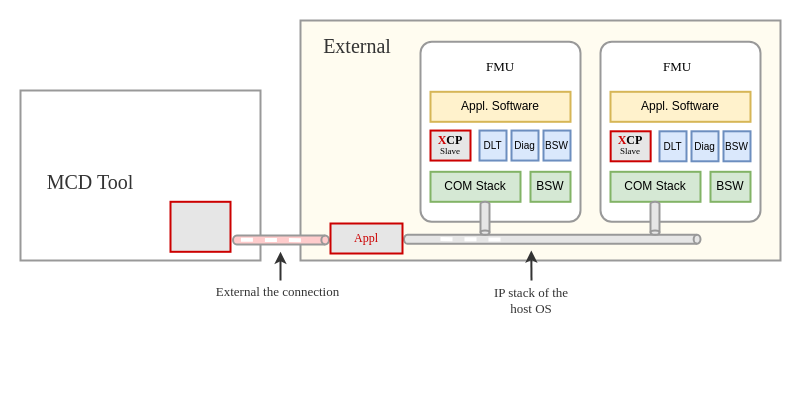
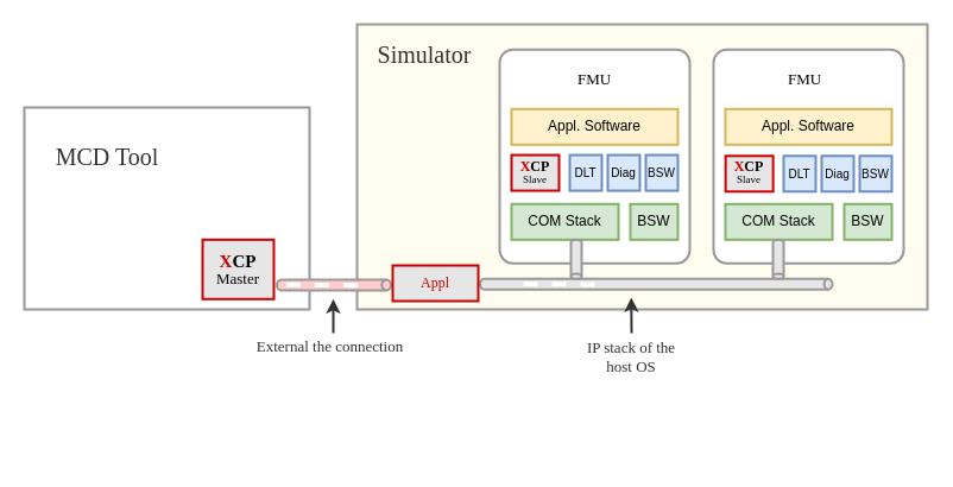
  <mxCell id="0" />
  <mxCell id="1" parent="0" />
  <mxCell id="2" value="" style="rounded=0;whiteSpace=wrap;html=1;strokeColor=#999999;strokeWidth=2;fillColor=none;" vertex="1" parent="1"><mxGeometry x="20" y="90" width="240" height="170" as="geometry" /></mxCell>
  <mxCell id="3" value="" style="rounded=0;whiteSpace=wrap;html=1;strokeWidth=2;strokeColor=#999999;fillColor=#FFFCF0;" vertex="1" parent="1"><mxGeometry x="300" y="20" width="480" height="240" as="geometry" /></mxCell>
  <mxCell id="4" value="" style="rounded=1;whiteSpace=wrap;html=1;strokeColor=#999999;strokeWidth=2;fillColor=#FFFFFF;arcSize=7;" vertex="1" parent="1"><mxGeometry x="420" y="41.3" width="160" height="180" as="geometry" /></mxCell>
  <mxCell id="5" value="" style="shape=cylinder3;whiteSpace=wrap;html=1;boundedLbl=1;backgroundOutline=1;size=3.826;strokeColor=#999999;strokeWidth=2;fillColor=#FFCCCC;rotation=90;" vertex="1" parent="1"><mxGeometry x="276" y="191.5" width="9" height="96" as="geometry" /></mxCell>
  <mxCell id="6" value="" style="endArrow=none;dashed=1;html=1;rounded=0;strokeWidth=7;strokeColor=#FFFFFF;jumpSize=6;startSize=6;endSize=6;" edge="1" parent="1"><mxGeometry width="50" height="50" relative="1" as="geometry"><mxPoint x="610" y="67.55" as="sourcePoint" /><mxPoint x="630" y="168.05" as="targetPoint" /></mxGeometry></mxCell>
  <mxCell id="7" value="Appl. Software" style="rounded=0;whiteSpace=wrap;html=1;strokeColor=#d6b656;strokeWidth=2;fillColor=#fff2cc;" vertex="1" parent="1"><mxGeometry x="430" y="91.3" width="140" height="30" as="geometry" /></mxCell>
  <mxCell id="8" value="&lt;font style=&quot;font-size: 10px;&quot;&gt;DLT&lt;/font&gt;" style="rounded=0;whiteSpace=wrap;html=1;strokeColor=#6c8ebf;strokeWidth=2;fillColor=#dae8fc;" vertex="1" parent="1"><mxGeometry x="479" y="130.05" width="27" height="30" as="geometry" /></mxCell>
  <mxCell id="9" value="COM Stack" style="rounded=0;whiteSpace=wrap;html=1;strokeColor=#82b366;strokeWidth=2;fillColor=#d5e8d4;" vertex="1" parent="1"><mxGeometry x="430" y="171.3" width="90" height="30" as="geometry" /></mxCell>
  <mxCell id="10" value="BSW" style="rounded=0;whiteSpace=wrap;html=1;strokeColor=#82b366;strokeWidth=2;fillColor=#d5e8d4;" vertex="1" parent="1"><mxGeometry x="530" y="171.3" width="40" height="30" as="geometry" /></mxCell>
  <mxCell id="11" value="" style="rounded=1;whiteSpace=wrap;html=1;strokeColor=#999999;strokeWidth=2;fillColor=#FFFFFF;arcSize=7;" vertex="1" parent="1"><mxGeometry x="600" y="41.3" width="160" height="180" as="geometry" /></mxCell>
  <mxCell id="12" value="Appl. Software" style="rounded=0;whiteSpace=wrap;html=1;strokeColor=#d6b656;strokeWidth=2;fillColor=#fff2cc;" vertex="1" parent="1"><mxGeometry x="610" y="91.3" width="140" height="30" as="geometry" /></mxCell>
  <mxCell id="13" value="COM Stack" style="rounded=0;whiteSpace=wrap;html=1;strokeColor=#82b366;strokeWidth=2;fillColor=#d5e8d4;" vertex="1" parent="1"><mxGeometry x="610" y="171.3" width="90" height="30" as="geometry" /></mxCell>
  <mxCell id="14" value="BSW" style="rounded=0;whiteSpace=wrap;html=1;strokeColor=#82b366;strokeWidth=2;fillColor=#d5e8d4;" vertex="1" parent="1"><mxGeometry x="710" y="171.3" width="40" height="30" as="geometry" /></mxCell>
  <mxCell id="15" value="" style="shape=cylinder3;whiteSpace=wrap;html=1;boundedLbl=1;backgroundOutline=1;size=3.432;strokeColor=#999999;strokeWidth=2;fillColor=#E6E6E6;rotation=90;" vertex="1" parent="1"><mxGeometry x="547.23" y="90.52" width="9" height="296.55" as="geometry" /></mxCell>
  <mxCell id="16" value="" style="shape=cylinder3;whiteSpace=wrap;html=1;boundedLbl=1;backgroundOutline=1;size=2.207;strokeColor=#999999;strokeWidth=2;fillColor=#E6E6E6;rotation=-180;" vertex="1" parent="1"><mxGeometry x="480" y="201.3" width="9" height="33" as="geometry" /></mxCell>
  <mxCell id="17" value="" style="shape=cylinder3;whiteSpace=wrap;html=1;boundedLbl=1;backgroundOutline=1;size=2.207;strokeColor=#999999;strokeWidth=2;fillColor=#E6E6E6;rotation=-180;" vertex="1" parent="1"><mxGeometry x="650" y="201.3" width="9" height="33" as="geometry" /></mxCell>
  <mxCell id="18" value="" style="rounded=0;whiteSpace=wrap;html=1;strokeColor=#CC0000;strokeWidth=2;fillColor=#E6E6E6;fontFamily=Verdana;" vertex="1" parent="1"><mxGeometry x="170" y="201.3" width="60" height="50" as="geometry" /></mxCell>
  <mxCell id="19" value="" style="rounded=0;whiteSpace=wrap;html=1;strokeColor=#CC0000;strokeWidth=2;fillColor=#E6E6E6;fontFamily=Verdana;" vertex="1" parent="1"><mxGeometry x="430" y="130.05" width="40" height="30" as="geometry" /></mxCell>
  <mxCell id="20" value="&lt;p style=&quot;line-height: 90%;&quot;&gt;&lt;/p&gt;&lt;div style=&quot;font-size: 12px; line-height: 100%;&quot;&gt;&lt;font style=&quot;font-size: 12px;&quot;&gt;&lt;b&gt;&lt;font style=&quot;font-size: 12px;&quot; data-font-src=&quot;https://fonts.googleapis.com/css?family=Akaya+Telivigala&quot; face=&quot;Akaya Telivigala&quot;&gt;&lt;font style=&quot;font-size: 12px;&quot; color=&quot;#CC0000&quot;&gt;X&lt;/font&gt;&lt;font style=&quot;font-size: 12px;&quot; color=&quot;#000000&quot;&gt;CP&lt;/font&gt;&lt;/font&gt;&lt;/b&gt;&lt;/font&gt;&lt;/div&gt;&lt;div style=&quot;font-size: 9px; line-height: 100%;&quot;&gt;&lt;font style=&quot;font-size: 9px;&quot; color=&quot;#000000&quot;&gt;Slave&lt;/font&gt;&lt;font style=&quot;font-size: 12px;&quot;&gt;&lt;br&gt;&lt;/font&gt;&lt;/div&gt;&lt;p&gt;&lt;/p&gt;" style="text;html=1;strokeColor=none;fillColor=none;align=center;verticalAlign=middle;whiteSpace=wrap;rounded=0;strokeWidth=2;fontFamily=Verdana;fontSize=13;fontColor=#CC0000;" vertex="1" parent="1"><mxGeometry x="432.76" y="128.86" width="34.47" height="30" as="geometry" /></mxCell>
  <mxCell id="21" value="" style="rounded=0;whiteSpace=wrap;html=1;strokeColor=#CC0000;strokeWidth=2;fillColor=#E6E6E6;fontFamily=Verdana;" vertex="1" parent="1"><mxGeometry x="610.15" y="130.8" width="40" height="30" as="geometry" /></mxCell>
  <mxCell id="22" value="&lt;div style=&quot;font-size: 12px; line-height: 100%;&quot;&gt;&lt;font style=&quot;font-size: 12px;&quot;&gt;&lt;b&gt;&lt;font style=&quot;font-size: 12px;&quot; data-font-src=&quot;https://fonts.googleapis.com/css?family=Akaya+Telivigala&quot; face=&quot;Akaya Telivigala&quot;&gt;&lt;font style=&quot;font-size: 12px;&quot; color=&quot;#CC0000&quot;&gt;X&lt;/font&gt;&lt;font style=&quot;font-size: 12px;&quot; color=&quot;#000000&quot;&gt;CP&lt;/font&gt;&lt;/font&gt;&lt;/b&gt;&lt;/font&gt;&lt;/div&gt;&lt;div style=&quot;font-size: 9px; line-height: 100%;&quot;&gt;&lt;font style=&quot;font-size: 9px;&quot; color=&quot;#000000&quot;&gt;Slave&lt;/font&gt;&lt;font style=&quot;font-size: 12px;&quot;&gt;&lt;br&gt;&lt;/font&gt;&lt;/div&gt;" style="text;html=1;strokeColor=none;fillColor=none;align=center;verticalAlign=middle;whiteSpace=wrap;rounded=0;strokeWidth=2;fontFamily=Verdana;fontSize=13;fontColor=#CC0000;" vertex="1" parent="1"><mxGeometry x="612.92" y="128.86" width="34.47" height="30" as="geometry" /></mxCell>
+ <mxCell id="23" value="&lt;div style=&quot;font-size: 15px; line-height: 100%;&quot;&gt;&lt;font style=&quot;font-size: 15px;&quot;&gt;&lt;b&gt;&lt;font style=&quot;font-size: 15px;&quot; data-font-src=&quot;https://fonts.googleapis.com/css?family=Akaya+Telivigala&quot; face=&quot;Akaya Telivigala&quot;&gt;&lt;font style=&quot;font-size: 15px;&quot; color=&quot;#CC0000&quot;&gt;X&lt;/font&gt;&lt;font style=&quot;font-size: 15px;&quot; color=&quot;#000000&quot;&gt;CP&lt;/font&gt;&lt;/font&gt;&lt;/b&gt;&lt;/font&gt;&lt;/div&gt;&lt;div style=&quot;line-height: 100%;&quot;&gt;&lt;font style=&quot;font-size: 13px;&quot; color=&quot;#000000&quot;&gt;Master&lt;/font&gt;&lt;font style=&quot;font-size: 15px;&quot;&gt;&lt;br&gt;&lt;/font&gt;&lt;/div&gt;" style="text;html=1;strokeColor=none;fillColor=none;align=center;verticalAlign=middle;whiteSpace=wrap;rounded=0;strokeWidth=2;fontFamily=Verdana;fontSize=13;fontColor=#CC0000;" vertex="1" parent="1"><mxGeometry x="180" y="208.15" width="40" height="36.3" as="geometry" /></mxCell>
  <mxCell id="24" value="FMU" style="text;html=1;strokeColor=none;fillColor=none;align=center;verticalAlign=middle;whiteSpace=wrap;rounded=0;strokeWidth=2;fontFamily=Verdana;fontSize=13;fontColor=#000000;" vertex="1" parent="1"><mxGeometry x="470" y="51.3" width="60" height="30" as="geometry" /></mxCell>
  <mxCell id="25" value="FMU" style="text;html=1;strokeColor=none;fillColor=none;align=center;verticalAlign=middle;whiteSpace=wrap;rounded=0;strokeWidth=2;fontFamily=Verdana;fontSize=13;fontColor=#000000;" vertex="1" parent="1"><mxGeometry x="647.39" y="51.3" width="60" height="30" as="geometry" /></mxCell>
- <mxCell id="26" value="&lt;font style=&quot;font-size: 20px;&quot; color=&quot;#333333&quot;&gt;External&lt;/font&gt;" style="text;html=1;strokeColor=none;fillColor=none;align=center;verticalAlign=middle;whiteSpace=wrap;rounded=0;strokeWidth=2;fontFamily=Verdana;fontSize=13;fontColor=#000000;" vertex="1" parent="1"><mxGeometry x="320" y="21.3" width="74.32" height="46.52" as="geometry" /></mxCell>
- <mxCell id="27" value="&lt;font color=&quot;#333333&quot;&gt;MCD Tool&lt;/font&gt;" style="text;html=1;strokeColor=none;fillColor=none;align=center;verticalAlign=middle;whiteSpace=wrap;rounded=0;strokeWidth=2;fontFamily=Verdana;fontSize=20;fontColor=#000000;" vertex="1" parent="1"><mxGeometry x="40" y="166.3" width="100" height="30" as="geometry" /></mxCell>
+ <mxCell id="26" value="&lt;font style=&quot;font-size: 20px;&quot; color=&quot;#333333&quot;&gt;Simulator&lt;/font&gt;" style="text;html=1;strokeColor=none;fillColor=none;align=center;verticalAlign=middle;whiteSpace=wrap;rounded=0;strokeWidth=2;fontFamily=Verdana;fontSize=13;fontColor=#000000;" vertex="1" parent="1"><mxGeometry x="320" y="21.3" width="74.32" height="46.52" as="geometry" /></mxCell>
+ <mxCell id="27" value="&lt;font color=&quot;#333333&quot;&gt;MCD Tool&lt;/font&gt;" style="text;html=1;strokeColor=none;fillColor=none;align=center;verticalAlign=middle;whiteSpace=wrap;rounded=0;strokeWidth=2;fontFamily=Verdana;fontSize=20;fontColor=#000000;" vertex="1" parent="1"><mxGeometry x="40" y="116.3" width="100" height="30" as="geometry" /></mxCell>
  <mxCell id="28" value="" style="endArrow=none;dashed=1;html=1;rounded=0;strokeColor=#FFFFFF;strokeWidth=4;fontFamily=Verdana;fontSize=20;fontColor=#000000;startSize=6;endSize=6;jumpSize=6;" edge="1" parent="1"><mxGeometry width="50" height="50" relative="1" as="geometry"><mxPoint x="240.42" y="239.29" as="sourcePoint" /><mxPoint x="310.42" y="239.71" as="targetPoint" /></mxGeometry></mxCell>
  <mxCell id="29" value="" style="endArrow=classic;html=1;rounded=0;strokeColor=#333333;strokeWidth=2;fontFamily=Verdana;fontSize=20;fontColor=#000000;startSize=6;endSize=6;jumpSize=6;" edge="1" parent="1"><mxGeometry width="50" height="50" relative="1" as="geometry"><mxPoint x="280" y="280" as="sourcePoint" /><mxPoint x="280" y="251.3" as="targetPoint" /></mxGeometry></mxCell>
  <mxCell id="30" value="&lt;p style=&quot;line-height: 70%;&quot;&gt;&lt;font style=&quot;font-size: 13px;&quot; color=&quot;#333333&quot;&gt;External the connection&lt;br&gt;&lt;/font&gt;&lt;/p&gt;&lt;p style=&quot;line-height: 70%;&quot;&gt;&lt;/p&gt;" style="text;html=1;strokeColor=none;fillColor=none;align=center;verticalAlign=middle;whiteSpace=wrap;rounded=0;strokeWidth=2;fontFamily=Verdana;fontSize=20;fontColor=#000000;" vertex="1" parent="1"><mxGeometry x="145" y="280" width="265" height="20" as="geometry" /></mxCell>
  <mxCell id="31" value="" style="endArrow=classic;html=1;rounded=0;strokeColor=#333333;strokeWidth=2;fontFamily=Verdana;fontSize=20;fontColor=#000000;startSize=6;endSize=6;jumpSize=6;" edge="1" parent="1"><mxGeometry width="50" height="50" relative="1" as="geometry"><mxPoint x="531" y="280" as="sourcePoint" /><mxPoint x="530.79" y="250" as="targetPoint" /></mxGeometry></mxCell>
  <mxCell id="32" value="&lt;p style=&quot;line-height: 120%; font-size: 13px;&quot;&gt;&lt;font style=&quot;font-size: 13px;&quot; color=&quot;#333333&quot;&gt;IP stack of the host OS&lt;/font&gt;&lt;/p&gt;" style="text;html=1;strokeColor=none;fillColor=none;align=center;verticalAlign=middle;whiteSpace=wrap;rounded=0;strokeWidth=2;fontFamily=Verdana;fontSize=20;fontColor=#000000;" vertex="1" parent="1"><mxGeometry x="482.16" y="280" width="97.84" height="40" as="geometry" /></mxCell>
  <mxCell id="33" value="" style="endArrow=none;dashed=1;html=1;rounded=0;strokeColor=#FFFFFF;strokeWidth=4;fontFamily=Verdana;fontSize=20;fontColor=#000000;startSize=6;endSize=6;jumpSize=6;" edge="1" parent="1"><mxGeometry width="50" height="50" relative="1" as="geometry"><mxPoint x="440" y="238.59" as="sourcePoint" /><mxPoint x="510" y="239.01" as="targetPoint" /></mxGeometry></mxCell>
  <mxCell id="34" value="&lt;font color=&quot;#CC0000&quot;&gt;Appl&lt;/font&gt;" style="rounded=0;whiteSpace=wrap;html=1;strokeColor=#CC0000;strokeWidth=2;fillColor=#E6E6E6;fontFamily=Verdana;" vertex="1" parent="1"><mxGeometry x="330" y="223" width="72" height="30" as="geometry" /></mxCell>
  <mxCell id="35" value="&lt;font style=&quot;font-size: 10px;&quot;&gt;Diag&lt;/font&gt;" style="rounded=0;whiteSpace=wrap;html=1;strokeColor=#6c8ebf;strokeWidth=2;fillColor=#dae8fc;" vertex="1" parent="1"><mxGeometry x="511" y="130.05" width="27" height="30" as="geometry" /></mxCell>
  <mxCell id="36" value="&lt;font style=&quot;font-size: 10px;&quot;&gt;BSW&lt;/font&gt;" style="rounded=0;whiteSpace=wrap;html=1;strokeColor=#6c8ebf;strokeWidth=2;fillColor=#dae8fc;" vertex="1" parent="1"><mxGeometry x="543" y="130.05" width="27" height="30" as="geometry" /></mxCell>
  <mxCell id="37" value="&lt;font style=&quot;font-size: 10px;&quot;&gt;DLT&lt;/font&gt;" style="rounded=0;whiteSpace=wrap;html=1;strokeColor=#6c8ebf;strokeWidth=2;fillColor=#dae8fc;" vertex="1" parent="1"><mxGeometry x="659" y="130.8" width="27" height="30" as="geometry" /></mxCell>
  <mxCell id="38" value="&lt;font style=&quot;font-size: 10px;&quot;&gt;Diag&lt;/font&gt;" style="rounded=0;whiteSpace=wrap;html=1;strokeColor=#6c8ebf;strokeWidth=2;fillColor=#dae8fc;" vertex="1" parent="1"><mxGeometry x="691" y="130.8" width="27" height="30" as="geometry" /></mxCell>
  <mxCell id="39" value="&lt;font style=&quot;font-size: 10px;&quot;&gt;BSW&lt;/font&gt;" style="rounded=0;whiteSpace=wrap;html=1;strokeColor=#6c8ebf;strokeWidth=2;fillColor=#dae8fc;" vertex="1" parent="1"><mxGeometry x="723" y="130.8" width="27" height="30" as="geometry" /></mxCell>
